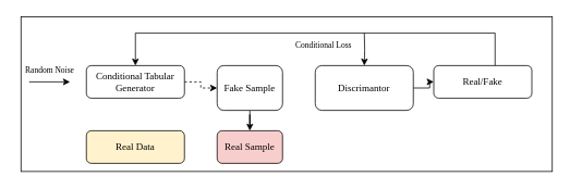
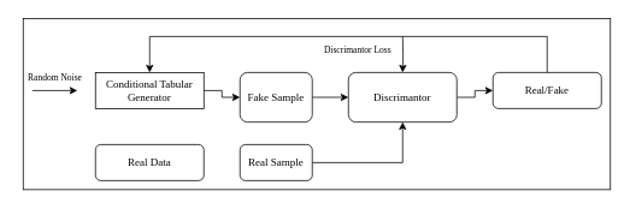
  <mxCell id="0" />
  <mxCell id="1" parent="0" />
  <mxCell id="2" value="" style="rounded=0;whiteSpace=wrap;html=1;" vertex="1" parent="1"><mxGeometry x="25" y="20" width="650" height="190" as="geometry" /></mxCell>
- <mxCell id="3" value="" style="edgeStyle=orthogonalEdgeStyle;rounded=0;orthogonalLoop=1;jettySize=auto;html=1;fontFamily=Times New Roman;dashed=1;" edge="1" parent="1" source="4" target="8"><mxGeometry relative="1" as="geometry" /></mxCell>
- <mxCell id="4" value="Conditional Tabular&lt;div&gt;Generator&lt;/div&gt;" style="rounded=1;whiteSpace=wrap;html=1;fontFamily=Times New Roman;" vertex="1" parent="1"><mxGeometry x="105" y="80" width="120" height="40" as="geometry" /></mxCell>
+ <mxCell id="3" value="" style="edgeStyle=orthogonalEdgeStyle;rounded=0;orthogonalLoop=1;jettySize=auto;html=1;fontFamily=Times New Roman;" edge="1" parent="1" source="4" target="8"><mxGeometry relative="1" as="geometry" /></mxCell>
+ <mxCell id="4" value="Conditional Tabular&lt;div&gt;Generator&lt;/div&gt;" style="whiteSpace=wrap;html=1;fontFamily=Times New Roman;rounded=0;" vertex="1" parent="1"><mxGeometry x="105" y="80" width="120" height="40" as="geometry" /></mxCell>
  <mxCell id="5" value="&lt;font style=&quot;font-size: 10px;&quot;&gt;Random Noise&lt;/font&gt;" style="text;html=1;align=center;verticalAlign=middle;resizable=0;points=[];autosize=1;strokeColor=none;fillColor=none;fontFamily=Times New Roman;" vertex="1" parent="1"><mxGeometry x="20" y="70" width="80" height="30" as="geometry" /></mxCell>
- <mxCell id="6" value="&lt;font style=&quot;font-size: 10px;&quot;&gt;Conditional Loss&lt;/font&gt;" style="text;html=1;align=center;verticalAlign=middle;resizable=0;points=[];autosize=1;strokeColor=none;fillColor=none;fontFamily=Times New Roman;" vertex="1" parent="1"><mxGeometry x="345" y="40" width="100" height="30" as="geometry" /></mxCell>
- <mxCell id="7" value="" style="edgeStyle=orthogonalEdgeStyle;rounded=0;orthogonalLoop=1;jettySize=auto;html=1;fontFamily=Times New Roman;" edge="1" parent="1" source="8" target="10"><mxGeometry relative="1" as="geometry" /></mxCell>
+ <mxCell id="6" value="&lt;font style=&quot;font-size: 10px;&quot;&gt;Discrimantor Loss&lt;/font&gt;" style="text;html=1;align=center;verticalAlign=middle;resizable=0;points=[];autosize=1;strokeColor=none;fillColor=none;fontFamily=Times New Roman;" vertex="1" parent="1"><mxGeometry x="345" y="40" width="100" height="30" as="geometry" /></mxCell>
+ <mxCell id="7" value="" style="edgeStyle=orthogonalEdgeStyle;rounded=0;orthogonalLoop=1;jettySize=auto;html=1;fontFamily=Times New Roman;" edge="1" parent="1" source="8" target="14"><mxGeometry relative="1" as="geometry" /></mxCell>
  <mxCell id="8" value="Fake Sample" style="rounded=1;whiteSpace=wrap;html=1;fontFamily=Times New Roman;" vertex="1" parent="1"><mxGeometry x="265" y="80" width="80" height="55" as="geometry" /></mxCell>
- <mxCell id="10" value="Real Sample" style="rounded=1;whiteSpace=wrap;html=1;fontFamily=Times New Roman;fillColor=#f8cecc;" vertex="1" parent="1"><mxGeometry x="265" y="160" width="80" height="40" as="geometry" /></mxCell>
- <mxCell id="11" value="Real Data" style="rounded=1;whiteSpace=wrap;html=1;fontFamily=Times New Roman;fillColor=#fff2cc;" vertex="1" parent="1"><mxGeometry x="105" y="160" width="120" height="40" as="geometry" /></mxCell>
+ <mxCell id="9" style="edgeStyle=orthogonalEdgeStyle;rounded=0;orthogonalLoop=1;jettySize=auto;html=1;entryX=0.5;entryY=1;entryDx=0;entryDy=0;fontFamily=Times New Roman;" edge="1" parent="1" source="10" target="14"><mxGeometry relative="1" as="geometry" /></mxCell>
+ <mxCell id="10" value="Real Sample" style="rounded=1;whiteSpace=wrap;html=1;fontFamily=Times New Roman;" vertex="1" parent="1"><mxGeometry x="265" y="160" width="80" height="40" as="geometry" /></mxCell>
+ <mxCell id="11" value="Real Data" style="rounded=1;whiteSpace=wrap;html=1;fontFamily=Times New Roman;" vertex="1" parent="1"><mxGeometry x="105" y="160" width="120" height="40" as="geometry" /></mxCell>
  <mxCell id="12" value="" style="edgeStyle=orthogonalEdgeStyle;rounded=0;orthogonalLoop=1;jettySize=auto;html=1;fontFamily=Times New Roman;" edge="1" parent="1" source="14" target="16"><mxGeometry relative="1" as="geometry" /></mxCell>
  <mxCell id="13" style="edgeStyle=orthogonalEdgeStyle;rounded=0;orthogonalLoop=1;jettySize=auto;html=1;exitX=0.5;exitY=0;exitDx=0;exitDy=0;entryX=0.5;entryY=0;entryDx=0;entryDy=0;fontFamily=Times New Roman;" edge="1" parent="1" target="14"><mxGeometry relative="1" as="geometry"><mxPoint x="445" y="40" as="sourcePoint" /></mxGeometry></mxCell>
  <mxCell id="14" value="Discrimantor" style="rounded=1;whiteSpace=wrap;html=1;fontFamily=Times New Roman;" vertex="1" parent="1"><mxGeometry x="385" y="80" width="120" height="55" as="geometry" /></mxCell>
  <mxCell id="15" style="edgeStyle=orthogonalEdgeStyle;rounded=0;orthogonalLoop=1;jettySize=auto;html=1;entryX=0.5;entryY=0;entryDx=0;entryDy=0;fontFamily=Times New Roman;" edge="1" parent="1" source="16" target="4"><mxGeometry relative="1" as="geometry"><Array as="points"><mxPoint x="605" y="40" /><mxPoint x="165" y="40" /></Array></mxGeometry></mxCell>
- <mxCell id="16" value="Real/Fake" style="rounded=1;whiteSpace=wrap;html=1;fontFamily=Times New Roman;" vertex="1" parent="1"><mxGeometry x="530" y="80" width="120" height="40" as="geometry" /></mxCell>
+ <mxCell id="16" value="Real/Fake" style="rounded=1;whiteSpace=wrap;html=1;fontFamily=Times New Roman;" vertex="1" parent="1"><mxGeometry x="545" y="80" width="120" height="40" as="geometry" /></mxCell>
  <mxCell id="17" value="" style="endArrow=classic;html=1;rounded=0;fontFamily=Times New Roman;" edge="1" parent="1"><mxGeometry width="50" height="50" relative="1" as="geometry"><mxPoint x="35" y="100" as="sourcePoint" /><mxPoint x="85" y="100" as="targetPoint" /></mxGeometry></mxCell>
